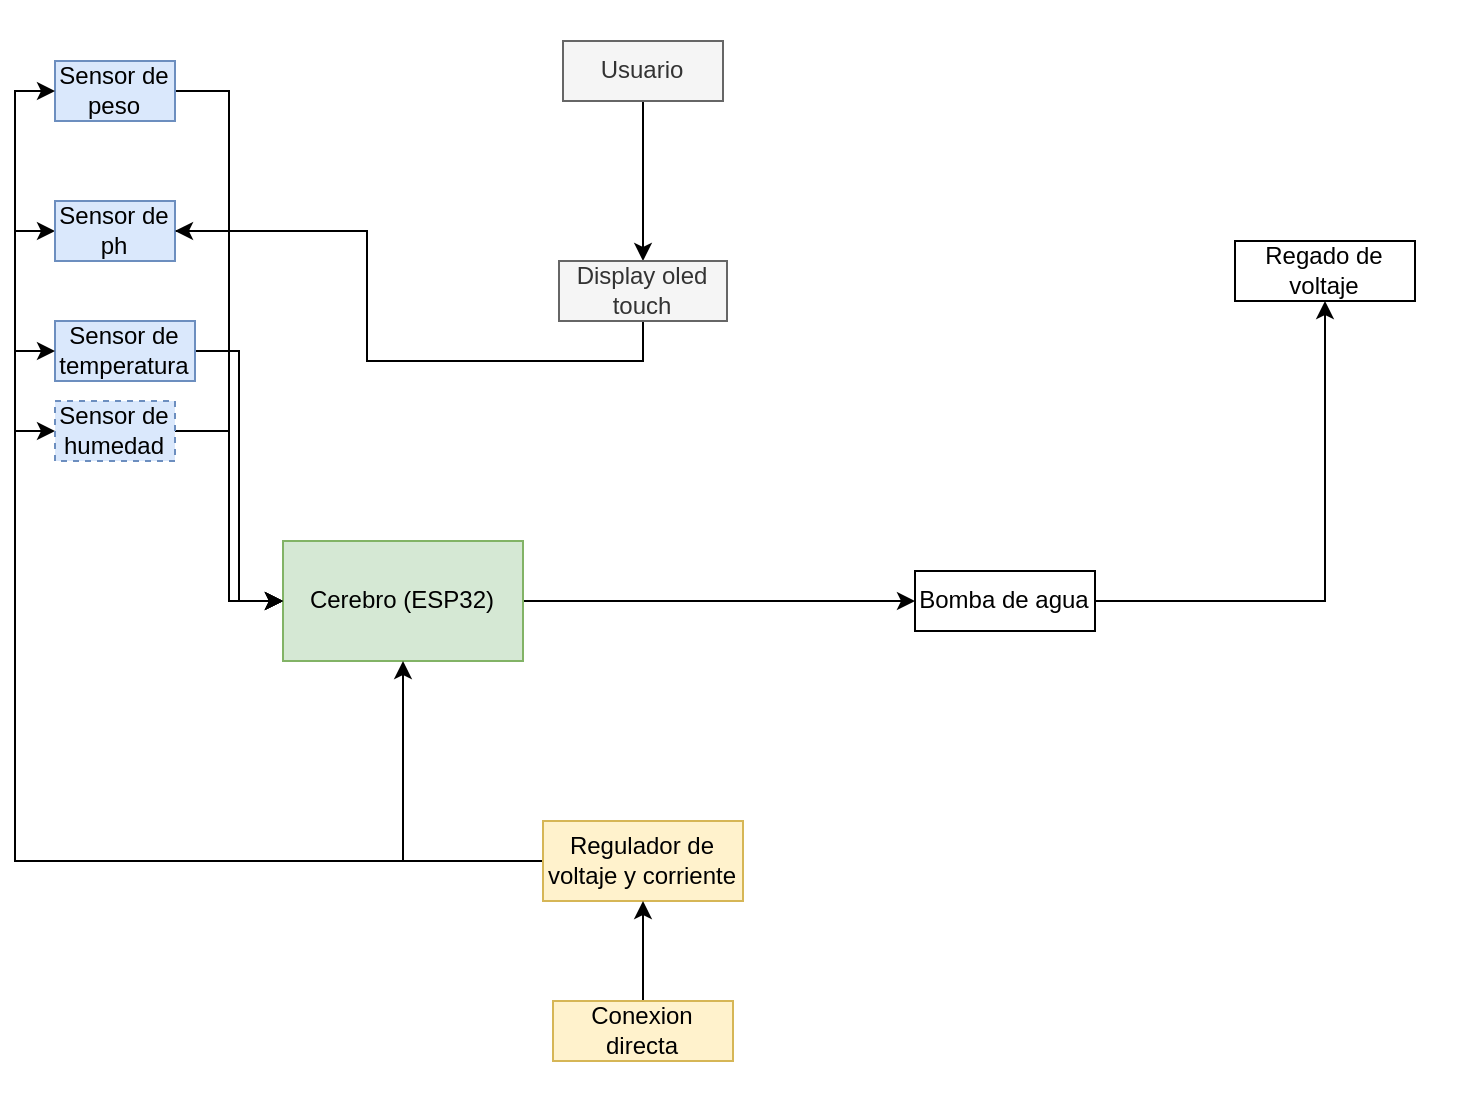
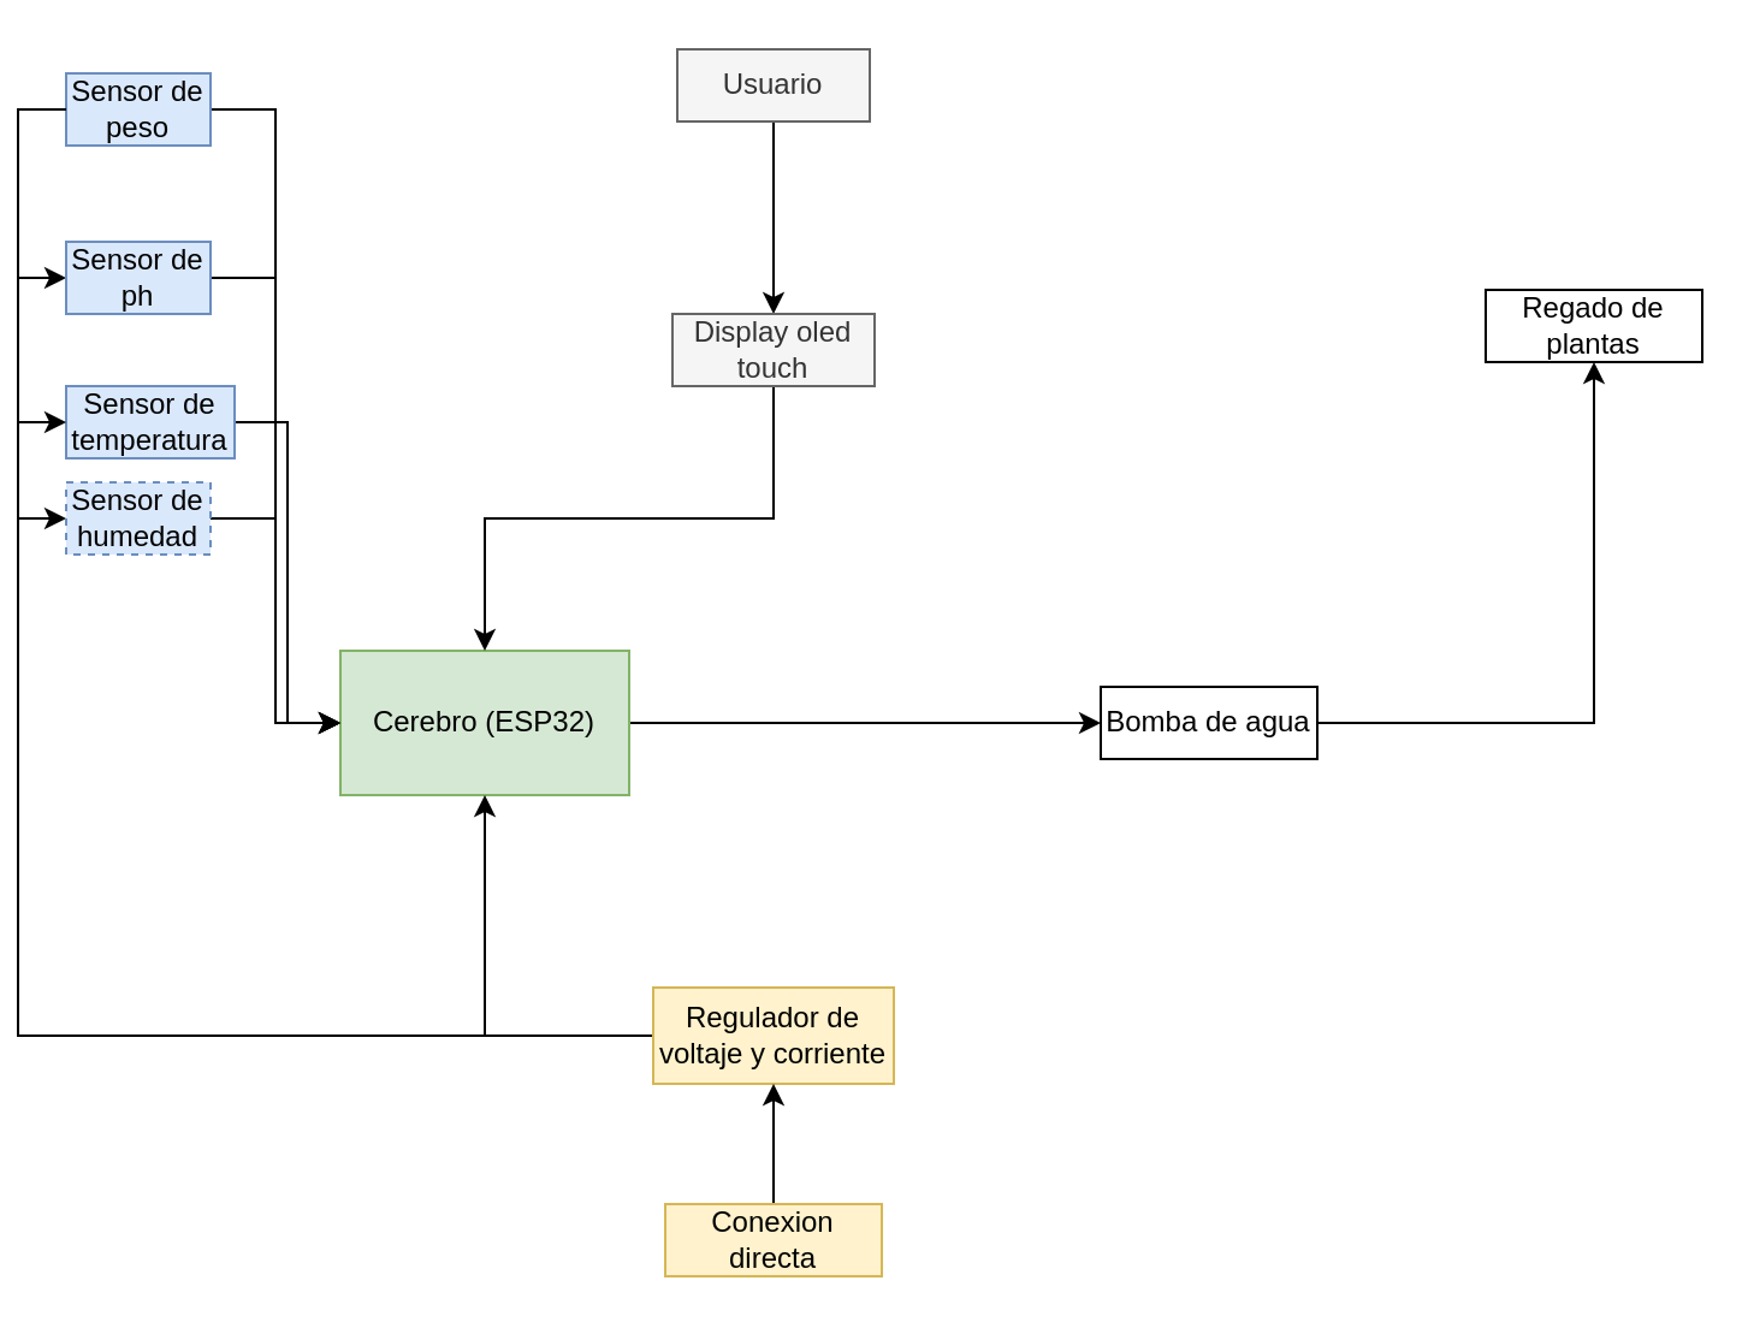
  <mxCell id="0" />
  <mxCell id="1" parent="0" />
  <mxCell id="2" style="edgeStyle=orthogonalEdgeStyle;rounded=0;orthogonalLoop=1;jettySize=auto;html=1;exitX=1;exitY=0.5;exitDx=0;exitDy=0;entryX=0;entryY=0.5;entryDx=0;entryDy=0;" edge="1" parent="1" source="3" target="5"><mxGeometry relative="1" as="geometry"><mxPoint x="270" y="370" as="targetPoint" /></mxGeometry></mxCell>
  <mxCell id="3" value="Sensor de peso" style="rounded=0;whiteSpace=wrap;html=1;fillColor=#dae8fc;strokeColor=#6c8ebf;" vertex="1" parent="1"><mxGeometry x="20" y="30" width="60" height="30" as="geometry" /></mxCell>
  <mxCell id="4" style="edgeStyle=orthogonalEdgeStyle;rounded=0;orthogonalLoop=1;jettySize=auto;html=1;exitX=1;exitY=0.5;exitDx=0;exitDy=0;entryX=0;entryY=0.5;entryDx=0;entryDy=0;" edge="1" parent="1" source="5" target="25"><mxGeometry relative="1" as="geometry" /></mxCell>
  <mxCell id="5" value="Cerebro (ESP32)" style="rounded=0;whiteSpace=wrap;html=1;fillColor=#d5e8d4;strokeColor=#82b366;" vertex="1" parent="1"><mxGeometry x="134" y="270" width="120" height="60" as="geometry" /></mxCell>
  <mxCell id="6" style="edgeStyle=orthogonalEdgeStyle;rounded=0;orthogonalLoop=1;jettySize=auto;html=1;exitX=1;exitY=0.5;exitDx=0;exitDy=0;entryX=0;entryY=0.5;entryDx=0;entryDy=0;" edge="1" parent="1" source="7" target="5"><mxGeometry relative="1" as="geometry" /></mxCell>
  <mxCell id="7" value="Sensor de temperatura" style="rounded=0;whiteSpace=wrap;html=1;fillColor=#dae8fc;strokeColor=#6c8ebf;" vertex="1" parent="1"><mxGeometry x="20" y="160" width="70" height="30" as="geometry" /></mxCell>
  <mxCell id="8" style="edgeStyle=orthogonalEdgeStyle;rounded=0;orthogonalLoop=1;jettySize=auto;html=1;entryX=0.5;entryY=1;entryDx=0;entryDy=0;" edge="1" parent="1" source="13" target="5"><mxGeometry relative="1" as="geometry" /></mxCell>
  <mxCell id="9" style="edgeStyle=orthogonalEdgeStyle;rounded=0;orthogonalLoop=1;jettySize=auto;html=1;exitX=0;exitY=0.5;exitDx=0;exitDy=0;entryX=0;entryY=0.5;entryDx=0;entryDy=0;" edge="1" parent="1" source="13" target="19"><mxGeometry relative="1" as="geometry" /></mxCell>
  <mxCell id="10" style="edgeStyle=orthogonalEdgeStyle;rounded=0;orthogonalLoop=1;jettySize=auto;html=1;exitX=0;exitY=0.5;exitDx=0;exitDy=0;entryX=0;entryY=0.5;entryDx=0;entryDy=0;" edge="1" parent="1" source="13" target="7"><mxGeometry relative="1" as="geometry" /></mxCell>
  <mxCell id="11" style="edgeStyle=orthogonalEdgeStyle;rounded=0;orthogonalLoop=1;jettySize=auto;html=1;exitX=0;exitY=0.5;exitDx=0;exitDy=0;entryX=0;entryY=0.5;entryDx=0;entryDy=0;" edge="1" parent="1" source="13" target="17"><mxGeometry relative="1" as="geometry" /></mxCell>
- <mxCell id="12" style="edgeStyle=orthogonalEdgeStyle;rounded=0;orthogonalLoop=1;jettySize=auto;html=1;exitX=0;exitY=0.5;exitDx=0;exitDy=0;entryX=0;entryY=0.5;entryDx=0;entryDy=0;" edge="1" parent="1" source="13" target="3"><mxGeometry relative="1" as="geometry" /></mxCell>
+ <mxCell id="12" style="edgeStyle=orthogonalEdgeStyle;rounded=0;orthogonalLoop=1;jettySize=auto;html=1;exitX=0;exitY=0.5;exitDx=0;exitDy=0;entryX=0;entryY=0.5;entryDx=0;entryDy=0;endArrow=none;" edge="1" parent="1" source="13" target="3"><mxGeometry relative="1" as="geometry" /></mxCell>
  <mxCell id="13" value="Regulador de voltaje y corriente" style="rounded=0;whiteSpace=wrap;html=1;fillColor=#fff2cc;strokeColor=#d6b656;" vertex="1" parent="1"><mxGeometry x="264" y="410" width="100" height="40" as="geometry" /></mxCell>
  <mxCell id="14" style="edgeStyle=orthogonalEdgeStyle;rounded=0;orthogonalLoop=1;jettySize=auto;html=1;entryX=0.5;entryY=1;entryDx=0;entryDy=0;" edge="1" parent="1" source="15" target="13"><mxGeometry relative="1" as="geometry" /></mxCell>
  <mxCell id="15" value="Conexion directa" style="rounded=0;whiteSpace=wrap;html=1;fillColor=#fff2cc;strokeColor=#d6b656;" vertex="1" parent="1"><mxGeometry x="269" y="500" width="90" height="30" as="geometry" /></mxCell>
  <mxCell id="16" style="edgeStyle=orthogonalEdgeStyle;rounded=0;orthogonalLoop=1;jettySize=auto;html=1;exitX=1;exitY=0.5;exitDx=0;exitDy=0;entryX=0;entryY=0.5;entryDx=0;entryDy=0;" edge="1" parent="1" source="17" target="5"><mxGeometry relative="1" as="geometry" /></mxCell>
  <mxCell id="17" value="Sensor de ph " style="rounded=0;whiteSpace=wrap;html=1;fillColor=#dae8fc;strokeColor=#6c8ebf;" vertex="1" parent="1"><mxGeometry x="20" y="100" width="60" height="30" as="geometry" /></mxCell>
  <mxCell id="18" style="edgeStyle=orthogonalEdgeStyle;rounded=0;orthogonalLoop=1;jettySize=auto;html=1;exitX=1;exitY=0.5;exitDx=0;exitDy=0;entryX=0;entryY=0.5;entryDx=0;entryDy=0;" edge="1" parent="1" source="19" target="5"><mxGeometry relative="1" as="geometry" /></mxCell>
  <mxCell id="19" value="Sensor de humedad" style="rounded=0;whiteSpace=wrap;html=1;fillColor=#dae8fc;strokeColor=#6c8ebf;dashed=1;" vertex="1" parent="1"><mxGeometry x="20" y="200" width="60" height="30" as="geometry" /></mxCell>
  <mxCell id="20" style="edgeStyle=orthogonalEdgeStyle;rounded=0;orthogonalLoop=1;jettySize=auto;html=1;exitX=0.5;exitY=1;exitDx=0;exitDy=0;entryX=0.5;entryY=0;entryDx=0;entryDy=0;" edge="1" parent="1" source="21" target="23"><mxGeometry relative="1" as="geometry" /></mxCell>
  <mxCell id="21" value="Usuario" style="rounded=0;whiteSpace=wrap;html=1;fillColor=#f5f5f5;fontColor=#333333;strokeColor=#666666;" vertex="1" parent="1"><mxGeometry x="274" y="20" width="80" height="30" as="geometry" /></mxCell>
- <mxCell id="22" style="edgeStyle=orthogonalEdgeStyle;rounded=0;orthogonalLoop=1;jettySize=auto;html=1;exitX=0.5;exitY=1;exitDx=0;exitDy=0;" edge="1" parent="1" source="23" target="17"><mxGeometry relative="1" as="geometry" /></mxCell>
+ <mxCell id="22" style="edgeStyle=orthogonalEdgeStyle;rounded=0;orthogonalLoop=1;jettySize=auto;html=1;exitX=0.5;exitY=1;exitDx=0;exitDy=0;entryX=0.5;entryY=0;entryDx=0;entryDy=0;" edge="1" parent="1" source="23" target="5"><mxGeometry relative="1" as="geometry" /></mxCell>
  <mxCell id="23" value="Display oled touch" style="rounded=0;whiteSpace=wrap;html=1;fillColor=#f5f5f5;fontColor=#333333;strokeColor=#666666;" vertex="1" parent="1"><mxGeometry x="272" y="130" width="84" height="30" as="geometry" /></mxCell>
  <mxCell id="24" style="edgeStyle=orthogonalEdgeStyle;rounded=0;orthogonalLoop=1;jettySize=auto;html=1;exitX=1;exitY=0.5;exitDx=0;exitDy=0;" edge="1" parent="1" source="25" target="26"><mxGeometry relative="1" as="geometry" /></mxCell>
  <mxCell id="25" value="Bomba de agua" style="rounded=0;whiteSpace=wrap;html=1;" vertex="1" parent="1"><mxGeometry x="450" y="285" width="90" height="30" as="geometry" /></mxCell>
- <mxCell id="26" value="Regado de voltaje" style="rounded=0;whiteSpace=wrap;html=1;" vertex="1" parent="1"><mxGeometry x="610" y="120" width="90" height="30" as="geometry" /></mxCell>
+ <mxCell id="26" value="Regado de plantas" style="rounded=0;whiteSpace=wrap;html=1;" vertex="1" parent="1"><mxGeometry x="610" y="120" width="90" height="30" as="geometry" /></mxCell>
